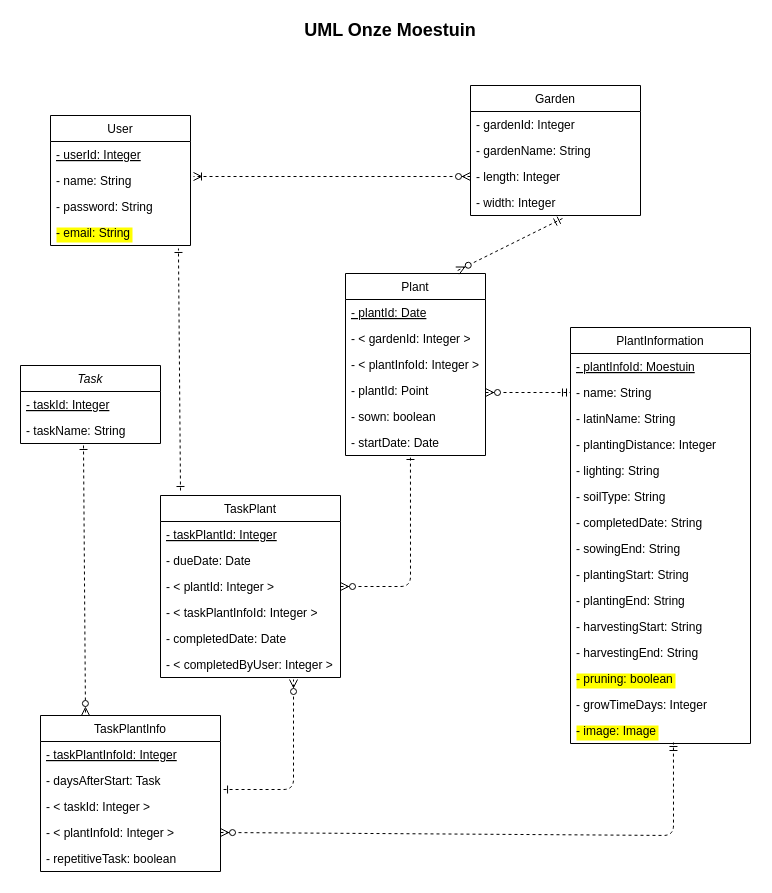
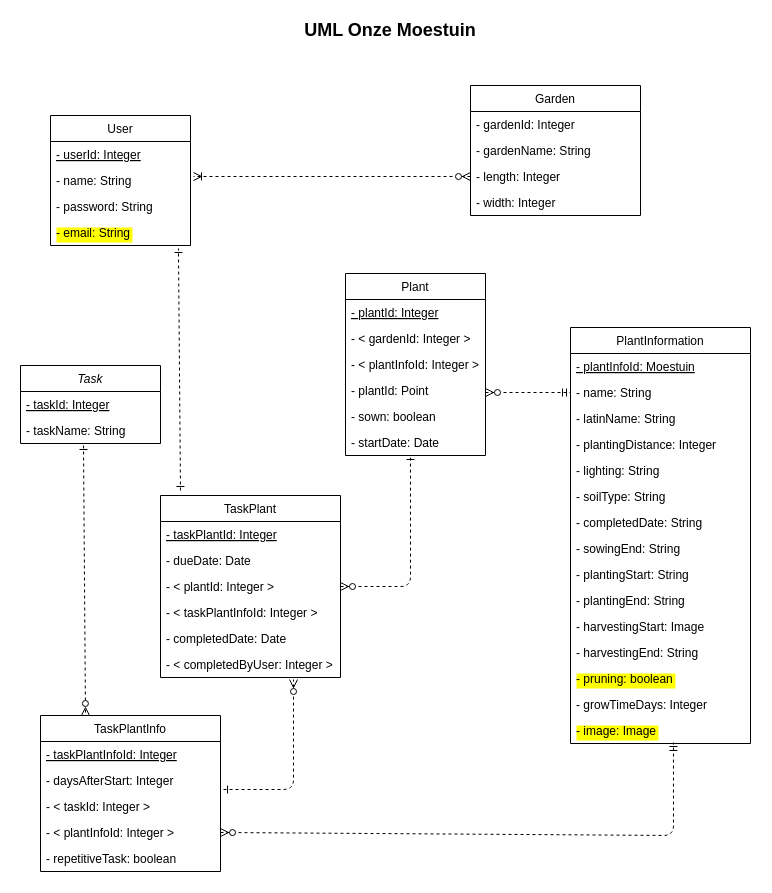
  <mxCell id="0" />
  <mxCell id="1" parent="0" />
  <mxCell id="2" value="User" style="swimlane;fontStyle=0;childLayout=stackLayout;horizontal=1;startSize=26;fillColor=none;horizontalStack=0;resizeParent=1;resizeParentMax=0;resizeLast=0;collapsible=1;marginBottom=0;" parent="1" vertex="1"><mxGeometry x="50" y="115" width="140" height="130" as="geometry" /></mxCell>
  <mxCell id="3" value="- userId: Integer" style="text;strokeColor=none;fillColor=none;align=left;verticalAlign=top;spacingLeft=4;spacingRight=4;overflow=hidden;rotatable=0;points=[[0,0.5],[1,0.5]];portConstraint=eastwest;fontStyle=4" parent="2" vertex="1"><mxGeometry y="26" width="140" height="26" as="geometry" /></mxCell>
  <mxCell id="4" value="- name: String" style="text;strokeColor=none;fillColor=none;align=left;verticalAlign=top;spacingLeft=4;spacingRight=4;overflow=hidden;rotatable=0;points=[[0,0.5],[1,0.5]];portConstraint=eastwest;" parent="2" vertex="1"><mxGeometry y="52" width="140" height="26" as="geometry" /></mxCell>
  <mxCell id="5" value="- password: String" style="text;strokeColor=none;fillColor=none;align=left;verticalAlign=top;spacingLeft=4;spacingRight=4;overflow=hidden;rotatable=0;points=[[0,0.5],[1,0.5]];portConstraint=eastwest;" parent="2" vertex="1"><mxGeometry y="78" width="140" height="26" as="geometry" /></mxCell>
  <mxCell id="6" value="- email: String" style="text;strokeColor=none;fillColor=none;align=left;verticalAlign=top;spacingLeft=4;spacingRight=4;overflow=hidden;rotatable=0;points=[[0,0.5],[1,0.5]];portConstraint=eastwest;labelBackgroundColor=#FFFF00;" parent="2" vertex="1"><mxGeometry y="104" width="140" height="26" as="geometry" /></mxCell>
  <mxCell id="7" value="Garden" style="swimlane;fontStyle=0;childLayout=stackLayout;horizontal=1;startSize=26;fillColor=none;horizontalStack=0;resizeParent=1;resizeParentMax=0;resizeLast=0;collapsible=1;marginBottom=0;resizeHeight=1;resizeWidth=1;" parent="1" vertex="1"><mxGeometry x="470" y="85" width="170" height="130" as="geometry"><mxRectangle x="480" y="150" width="70" height="26" as="alternateBounds" /></mxGeometry></mxCell>
  <mxCell id="8" value="- gardenId: Integer" style="text;strokeColor=none;fillColor=none;align=left;verticalAlign=top;spacingLeft=4;spacingRight=4;overflow=hidden;rotatable=0;points=[[0,0.5],[1,0.5]];portConstraint=eastwest;" parent="7" vertex="1"><mxGeometry y="26" width="170" height="26" as="geometry" /></mxCell>
  <mxCell id="9" value="- gardenName: String" style="text;strokeColor=none;fillColor=none;align=left;verticalAlign=top;spacingLeft=4;spacingRight=4;overflow=hidden;rotatable=0;points=[[0,0.5],[1,0.5]];portConstraint=eastwest;" parent="7" vertex="1"><mxGeometry y="52" width="170" height="26" as="geometry" /></mxCell>
  <mxCell id="10" value="- length: Integer" style="text;strokeColor=none;fillColor=none;align=left;verticalAlign=top;spacingLeft=4;spacingRight=4;overflow=hidden;rotatable=0;points=[[0,0.5],[1,0.5]];portConstraint=eastwest;" parent="7" vertex="1"><mxGeometry y="78" width="170" height="26" as="geometry" /></mxCell>
  <mxCell id="11" value="- width: Integer" style="text;strokeColor=none;fillColor=none;align=left;verticalAlign=top;spacingLeft=4;spacingRight=4;overflow=hidden;rotatable=0;points=[[0,0.5],[1,0.5]];portConstraint=eastwest;" parent="7" vertex="1"><mxGeometry y="104" width="170" height="26" as="geometry" /></mxCell>
  <mxCell id="12" value="PlantInformation" style="swimlane;fontStyle=0;childLayout=stackLayout;horizontal=1;startSize=26;fillColor=none;horizontalStack=0;resizeParent=1;resizeParentMax=0;resizeLast=0;collapsible=1;marginBottom=0;" parent="1" vertex="1"><mxGeometry x="570" y="327" width="180" height="416" as="geometry" /></mxCell>
  <mxCell id="13" value="- plantInfoId: Moestuin" style="text;strokeColor=none;fillColor=none;align=left;verticalAlign=top;spacingLeft=4;spacingRight=4;overflow=hidden;rotatable=0;points=[[0,0.5],[1,0.5]];portConstraint=eastwest;fontStyle=4" parent="12" vertex="1"><mxGeometry y="26" width="180" height="26" as="geometry" /></mxCell>
  <mxCell id="14" value="- name: String" style="text;strokeColor=none;fillColor=none;align=left;verticalAlign=top;spacingLeft=4;spacingRight=4;overflow=hidden;rotatable=0;points=[[0,0.5],[1,0.5]];portConstraint=eastwest;" parent="12" vertex="1"><mxGeometry y="52" width="180" height="26" as="geometry" /></mxCell>
  <mxCell id="15" value="- latinName: String" style="text;strokeColor=none;fillColor=none;align=left;verticalAlign=top;spacingLeft=4;spacingRight=4;overflow=hidden;rotatable=0;points=[[0,0.5],[1,0.5]];portConstraint=eastwest;" parent="12" vertex="1"><mxGeometry y="78" width="180" height="26" as="geometry" /></mxCell>
  <mxCell id="16" value="- plantingDistance: Integer" style="text;strokeColor=none;fillColor=none;align=left;verticalAlign=top;spacingLeft=4;spacingRight=4;overflow=hidden;rotatable=0;points=[[0,0.5],[1,0.5]];portConstraint=eastwest;" parent="12" vertex="1"><mxGeometry y="104" width="180" height="26" as="geometry" /></mxCell>
  <mxCell id="17" value="- lighting: String" style="text;strokeColor=none;fillColor=none;align=left;verticalAlign=top;spacingLeft=4;spacingRight=4;overflow=hidden;rotatable=0;points=[[0,0.5],[1,0.5]];portConstraint=eastwest;" parent="12" vertex="1"><mxGeometry y="130" width="180" height="26" as="geometry" /></mxCell>
  <mxCell id="18" value="- soilType: String" style="text;strokeColor=none;fillColor=none;align=left;verticalAlign=top;spacingLeft=4;spacingRight=4;overflow=hidden;rotatable=0;points=[[0,0.5],[1,0.5]];portConstraint=eastwest;" parent="12" vertex="1"><mxGeometry y="156" width="180" height="26" as="geometry" /></mxCell>
  <mxCell id="19" value="- completedDate: String" style="text;strokeColor=none;fillColor=none;align=left;verticalAlign=top;spacingLeft=4;spacingRight=4;overflow=hidden;rotatable=0;points=[[0,0.5],[1,0.5]];portConstraint=eastwest;" parent="12" vertex="1"><mxGeometry y="182" width="180" height="26" as="geometry" /></mxCell>
  <mxCell id="20" value="- sowingEnd: String" style="text;strokeColor=none;fillColor=none;align=left;verticalAlign=top;spacingLeft=4;spacingRight=4;overflow=hidden;rotatable=0;points=[[0,0.5],[1,0.5]];portConstraint=eastwest;" parent="12" vertex="1"><mxGeometry y="208" width="180" height="26" as="geometry" /></mxCell>
  <mxCell id="21" value="- plantingStart: String" style="text;strokeColor=none;fillColor=none;align=left;verticalAlign=top;spacingLeft=4;spacingRight=4;overflow=hidden;rotatable=0;points=[[0,0.5],[1,0.5]];portConstraint=eastwest;" parent="12" vertex="1"><mxGeometry y="234" width="180" height="26" as="geometry" /></mxCell>
  <mxCell id="22" value="- plantingEnd: String" style="text;strokeColor=none;fillColor=none;align=left;verticalAlign=top;spacingLeft=4;spacingRight=4;overflow=hidden;rotatable=0;points=[[0,0.5],[1,0.5]];portConstraint=eastwest;" parent="12" vertex="1"><mxGeometry y="260" width="180" height="26" as="geometry" /></mxCell>
- <mxCell id="23" value="- harvestingStart: String" style="text;strokeColor=none;fillColor=none;align=left;verticalAlign=top;spacingLeft=4;spacingRight=4;overflow=hidden;rotatable=0;points=[[0,0.5],[1,0.5]];portConstraint=eastwest;" parent="12" vertex="1"><mxGeometry y="286" width="180" height="26" as="geometry" /></mxCell>
+ <mxCell id="23" value="- harvestingStart: Image" style="text;strokeColor=none;fillColor=none;align=left;verticalAlign=top;spacingLeft=4;spacingRight=4;overflow=hidden;rotatable=0;points=[[0,0.5],[1,0.5]];portConstraint=eastwest;" parent="12" vertex="1"><mxGeometry y="286" width="180" height="26" as="geometry" /></mxCell>
  <mxCell id="24" value="- harvestingEnd: String" style="text;strokeColor=none;fillColor=none;align=left;verticalAlign=top;spacingLeft=4;spacingRight=4;overflow=hidden;rotatable=0;points=[[0,0.5],[1,0.5]];portConstraint=eastwest;" parent="12" vertex="1"><mxGeometry y="312" width="180" height="26" as="geometry" /></mxCell>
  <mxCell id="25" value="- pruning: boolean" style="text;strokeColor=none;fillColor=none;align=left;verticalAlign=top;spacingLeft=4;spacingRight=4;overflow=hidden;rotatable=0;points=[[0,0.5],[1,0.5]];portConstraint=eastwest;labelBackgroundColor=#FFFF00;" parent="12" vertex="1"><mxGeometry y="338" width="180" height="26" as="geometry" /></mxCell>
  <mxCell id="26" value="- growTimeDays: Integer" style="text;strokeColor=none;fillColor=none;align=left;verticalAlign=top;spacingLeft=4;spacingRight=4;overflow=hidden;rotatable=0;points=[[0,0.5],[1,0.5]];portConstraint=eastwest;" parent="12" vertex="1"><mxGeometry y="364" width="180" height="26" as="geometry" /></mxCell>
  <mxCell id="27" value="- image: Image" style="text;strokeColor=none;fillColor=none;align=left;verticalAlign=top;spacingLeft=4;spacingRight=4;overflow=hidden;rotatable=0;points=[[0,0.5],[1,0.5]];portConstraint=eastwest;labelBackgroundColor=#FFFF00;" parent="12" vertex="1"><mxGeometry y="390" width="180" height="26" as="geometry" /></mxCell>
  <mxCell id="28" value="Plant" style="swimlane;fontStyle=0;childLayout=stackLayout;horizontal=1;startSize=26;fillColor=none;horizontalStack=0;resizeParent=1;resizeParentMax=0;resizeLast=0;collapsible=1;marginBottom=0;" parent="1" vertex="1"><mxGeometry x="345" y="273" width="140" height="182" as="geometry" /></mxCell>
- <mxCell id="29" value="- plantId: Date" style="text;strokeColor=none;fillColor=none;align=left;verticalAlign=top;spacingLeft=4;spacingRight=4;overflow=hidden;rotatable=0;points=[[0,0.5],[1,0.5]];portConstraint=eastwest;fontStyle=4" parent="28" vertex="1"><mxGeometry y="26" width="140" height="26" as="geometry" /></mxCell>
+ <mxCell id="29" value="- plantId: Integer" style="text;strokeColor=none;fillColor=none;align=left;verticalAlign=top;spacingLeft=4;spacingRight=4;overflow=hidden;rotatable=0;points=[[0,0.5],[1,0.5]];portConstraint=eastwest;fontStyle=4" parent="28" vertex="1"><mxGeometry y="26" width="140" height="26" as="geometry" /></mxCell>
  <mxCell id="30" value="- &lt; gardenId: Integer &gt;" style="text;strokeColor=none;fillColor=none;align=left;verticalAlign=top;spacingLeft=4;spacingRight=4;overflow=hidden;rotatable=0;points=[[0,0.5],[1,0.5]];portConstraint=eastwest;fontStyle=0" parent="28" vertex="1"><mxGeometry y="52" width="140" height="26" as="geometry" /></mxCell>
  <mxCell id="31" value="- &lt; plantInfoId: Integer &gt;" style="text;strokeColor=none;fillColor=none;align=left;verticalAlign=top;spacingLeft=4;spacingRight=4;overflow=hidden;rotatable=0;points=[[0,0.5],[1,0.5]];portConstraint=eastwest;" parent="28" vertex="1"><mxGeometry y="78" width="140" height="26" as="geometry" /></mxCell>
  <mxCell id="32" value="- plantId: Point" style="text;strokeColor=none;fillColor=none;align=left;verticalAlign=top;spacingLeft=4;spacingRight=4;overflow=hidden;rotatable=0;points=[[0,0.5],[1,0.5]];portConstraint=eastwest;" parent="28" vertex="1"><mxGeometry y="104" width="140" height="26" as="geometry" /></mxCell>
  <mxCell id="33" value="- sown: boolean" style="text;strokeColor=none;fillColor=none;align=left;verticalAlign=top;spacingLeft=4;spacingRight=4;overflow=hidden;rotatable=0;points=[[0,0.5],[1,0.5]];portConstraint=eastwest;" parent="28" vertex="1"><mxGeometry y="130" width="140" height="26" as="geometry" /></mxCell>
  <mxCell id="34" value="- startDate: Date" style="text;strokeColor=none;fillColor=none;align=left;verticalAlign=top;spacingLeft=4;spacingRight=4;overflow=hidden;rotatable=0;points=[[0,0.5],[1,0.5]];portConstraint=eastwest;" parent="28" vertex="1"><mxGeometry y="156" width="140" height="26" as="geometry" /></mxCell>
  <mxCell id="35" value="TaskPlant" style="swimlane;fontStyle=0;childLayout=stackLayout;horizontal=1;startSize=26;fillColor=none;horizontalStack=0;resizeParent=1;resizeParentMax=0;resizeLast=0;collapsible=1;marginBottom=0;" parent="1" vertex="1"><mxGeometry x="160" y="495" width="180" height="182" as="geometry" /></mxCell>
  <mxCell id="36" value="- taskPlantId: Integer" style="text;strokeColor=none;fillColor=none;align=left;verticalAlign=top;spacingLeft=4;spacingRight=4;overflow=hidden;rotatable=0;points=[[0,0.5],[1,0.5]];portConstraint=eastwest;fontStyle=4" parent="35" vertex="1"><mxGeometry y="26" width="180" height="26" as="geometry" /></mxCell>
  <mxCell id="37" value="- dueDate: Date" style="text;strokeColor=none;fillColor=none;align=left;verticalAlign=top;spacingLeft=4;spacingRight=4;overflow=hidden;rotatable=0;points=[[0,0.5],[1,0.5]];portConstraint=eastwest;" parent="35" vertex="1"><mxGeometry y="52" width="180" height="26" as="geometry" /></mxCell>
  <mxCell id="38" value="- &lt; plantId: Integer &gt;" style="text;strokeColor=none;fillColor=none;align=left;verticalAlign=top;spacingLeft=4;spacingRight=4;overflow=hidden;rotatable=0;points=[[0,0.5],[1,0.5]];portConstraint=eastwest;" vertex="1" parent="35"><mxGeometry y="78" width="180" height="26" as="geometry" /></mxCell>
  <mxCell id="39" value="- &lt; taskPlantInfoId: Integer &gt;" style="text;strokeColor=none;fillColor=none;align=left;verticalAlign=top;spacingLeft=4;spacingRight=4;overflow=hidden;rotatable=0;points=[[0,0.5],[1,0.5]];portConstraint=eastwest;" vertex="1" parent="35"><mxGeometry y="104" width="180" height="26" as="geometry" /></mxCell>
  <mxCell id="40" value="- completedDate: Date" style="text;strokeColor=none;fillColor=none;align=left;verticalAlign=top;spacingLeft=4;spacingRight=4;overflow=hidden;rotatable=0;points=[[0,0.5],[1,0.5]];portConstraint=eastwest;" vertex="1" parent="35"><mxGeometry y="130" width="180" height="26" as="geometry" /></mxCell>
  <mxCell id="41" value="- &lt; completedByUser: Integer &gt;" style="text;strokeColor=none;fillColor=none;align=left;verticalAlign=top;spacingLeft=4;spacingRight=4;overflow=hidden;rotatable=0;points=[[0,0.5],[1,0.5]];portConstraint=eastwest;" vertex="1" parent="35"><mxGeometry y="156" width="180" height="26" as="geometry" /></mxCell>
  <mxCell id="42" value="TaskPlantInfo" style="swimlane;fontStyle=0;childLayout=stackLayout;horizontal=1;startSize=26;fillColor=none;horizontalStack=0;resizeParent=1;resizeParentMax=0;resizeLast=0;collapsible=1;marginBottom=0;labelBackgroundColor=none;" parent="1" vertex="1"><mxGeometry x="40" y="715" width="180" height="156" as="geometry" /></mxCell>
  <mxCell id="43" value="- taskPlantInfoId: Integer" style="text;strokeColor=none;fillColor=none;align=left;verticalAlign=top;spacingLeft=4;spacingRight=4;overflow=hidden;rotatable=0;points=[[0,0.5],[1,0.5]];portConstraint=eastwest;fontStyle=4" parent="42" vertex="1"><mxGeometry y="26" width="180" height="26" as="geometry" /></mxCell>
- <mxCell id="44" value="- daysAfterStart: Task" style="text;strokeColor=none;fillColor=none;align=left;verticalAlign=top;spacingLeft=4;spacingRight=4;overflow=hidden;rotatable=0;points=[[0,0.5],[1,0.5]];portConstraint=eastwest;" vertex="1" parent="42"><mxGeometry y="52" width="180" height="26" as="geometry" /></mxCell>
+ <mxCell id="44" value="- daysAfterStart: Integer" style="text;strokeColor=none;fillColor=none;align=left;verticalAlign=top;spacingLeft=4;spacingRight=4;overflow=hidden;rotatable=0;points=[[0,0.5],[1,0.5]];portConstraint=eastwest;" vertex="1" parent="42"><mxGeometry y="52" width="180" height="26" as="geometry" /></mxCell>
  <mxCell id="45" value="- &lt; taskId: Integer &gt;" style="text;strokeColor=none;fillColor=none;align=left;verticalAlign=top;spacingLeft=4;spacingRight=4;overflow=hidden;rotatable=0;points=[[0,0.5],[1,0.5]];portConstraint=eastwest;" vertex="1" parent="42"><mxGeometry y="78" width="180" height="26" as="geometry" /></mxCell>
  <mxCell id="46" value="- &lt; plantInfoId: Integer &gt;" style="text;strokeColor=none;fillColor=none;align=left;verticalAlign=top;spacingLeft=4;spacingRight=4;overflow=hidden;rotatable=0;points=[[0,0.5],[1,0.5]];portConstraint=eastwest;" vertex="1" parent="42"><mxGeometry y="104" width="180" height="26" as="geometry" /></mxCell>
  <mxCell id="47" value="- repetitiveTask: boolean" style="text;strokeColor=none;fillColor=none;align=left;verticalAlign=top;spacingLeft=4;spacingRight=4;overflow=hidden;rotatable=0;points=[[0,0.5],[1,0.5]];portConstraint=eastwest;" vertex="1" parent="42"><mxGeometry y="130" width="180" height="26" as="geometry" /></mxCell>
  <mxCell id="48" value="" style="fontSize=12;html=1;endArrow=ERoneToMany;startArrow=ERzeroToMany;exitX=0;exitY=0.5;exitDx=0;exitDy=0;dashed=1;" parent="1" source="10" edge="1"><mxGeometry width="100" height="100" relative="1" as="geometry"><mxPoint x="330" y="205" as="sourcePoint" /><mxPoint x="193" y="176" as="targetPoint" /></mxGeometry></mxCell>
- <mxCell id="49" value="" style="fontSize=12;html=1;endArrow=ERzeroToMany;startArrow=ERmandOne;exitX=0.541;exitY=1.115;exitDx=0;exitDy=0;exitPerimeter=0;dashed=1;rounded=0;entryX=0.8;entryY=-0.016;entryDx=0;entryDy=0;entryPerimeter=0;" parent="1" source="11" target="28" edge="1"><mxGeometry width="100" height="100" relative="1" as="geometry"><mxPoint x="250" y="315" as="sourcePoint" /><mxPoint x="500" y="285" as="targetPoint" /><Array as="points" /></mxGeometry></mxCell>
  <mxCell id="50" value="" style="fontSize=12;html=1;endArrow=ERmandOne;dashed=1;startArrow=ERzeroToMany;startFill=1;entryX=0;entryY=0.5;entryDx=0;entryDy=0;" parent="1" target="14" edge="1"><mxGeometry width="100" height="100" relative="1" as="geometry"><mxPoint x="485" y="392" as="sourcePoint" /><mxPoint x="570" y="489" as="targetPoint" /></mxGeometry></mxCell>
  <mxCell id="51" value="" style="fontSize=12;html=1;endArrow=ERmandOne;exitX=1;exitY=0.5;exitDx=0;exitDy=0;dashed=1;startArrow=ERzeroToMany;startFill=1;entryX=0.572;entryY=0.962;entryDx=0;entryDy=0;entryPerimeter=0;" parent="1" source="46" edge="1" target="27"><mxGeometry width="100" height="100" relative="1" as="geometry"><mxPoint x="360" y="665" as="sourcePoint" /><mxPoint x="567" y="604" as="targetPoint" /><Array as="points"><mxPoint x="673" y="835" /></Array></mxGeometry></mxCell>
  <mxCell id="52" value="" style="fontSize=12;html=1;endArrow=ERone;endFill=1;dashed=1;entryX=0.464;entryY=1;entryDx=0;entryDy=0;entryPerimeter=0;startArrow=ERzeroToMany;startFill=1;" parent="1" source="35" target="34" edge="1"><mxGeometry width="100" height="100" relative="1" as="geometry"><mxPoint x="340" y="815" as="sourcePoint" /><mxPoint x="420" y="485" as="targetPoint" /><Array as="points"><mxPoint x="410" y="586" /></Array></mxGeometry></mxCell>
  <mxCell id="53" value="Task" style="swimlane;fontStyle=2;childLayout=stackLayout;horizontal=1;startSize=26;fillColor=none;horizontalStack=0;resizeParent=1;resizeParentMax=0;resizeLast=0;collapsible=1;marginBottom=0;labelBackgroundColor=none;" parent="1" vertex="1"><mxGeometry x="20" y="365" width="140" height="78" as="geometry" /></mxCell>
  <mxCell id="54" value="- taskId: Integer" style="text;strokeColor=none;fillColor=none;align=left;verticalAlign=top;spacingLeft=4;spacingRight=4;overflow=hidden;rotatable=0;points=[[0,0.5],[1,0.5]];portConstraint=eastwest;fontStyle=4" parent="53" vertex="1"><mxGeometry y="26" width="140" height="26" as="geometry" /></mxCell>
  <mxCell id="55" value="- taskName: String" style="text;strokeColor=none;fillColor=none;align=left;verticalAlign=top;spacingLeft=4;spacingRight=4;overflow=hidden;rotatable=0;points=[[0,0.5],[1,0.5]];portConstraint=eastwest;" parent="53" vertex="1"><mxGeometry y="52" width="140" height="26" as="geometry" /></mxCell>
  <mxCell id="56" value="&lt;b style=&quot;font-size: 18px;&quot;&gt;UML Onze Moestuin&lt;/b&gt;" style="text;html=1;strokeColor=none;fillColor=none;align=center;verticalAlign=middle;whiteSpace=wrap;rounded=0;labelBackgroundColor=none;fontSize=18;" parent="1" vertex="1"><mxGeometry x="245" y="20" width="290" height="20" as="geometry" /></mxCell>
  <mxCell id="57" value="" style="fontSize=12;html=1;endArrow=ERzeroToMany;startArrow=ERone;entryX=0.25;entryY=0;entryDx=0;entryDy=0;exitX=0.45;exitY=1.077;exitDx=0;exitDy=0;exitPerimeter=0;dashed=1;startFill=0;" edge="1" parent="1" source="55" target="42"><mxGeometry width="100" height="100" relative="1" as="geometry"><mxPoint x="80" y="555" as="sourcePoint" /><mxPoint x="180" y="455" as="targetPoint" /></mxGeometry></mxCell>
  <mxCell id="58" value="" style="fontSize=12;html=1;endArrow=ERone;endFill=1;dashed=1;entryX=0.914;entryY=1.115;entryDx=0;entryDy=0;entryPerimeter=0;startArrow=ERone;startFill=0;" edge="1" parent="1" target="6"><mxGeometry width="100" height="100" relative="1" as="geometry"><mxPoint x="180" y="490" as="sourcePoint" /><mxPoint x="130" y="255" as="targetPoint" /></mxGeometry></mxCell>
  <mxCell id="59" value="" style="fontSize=12;html=1;endArrow=ERzeroToMany;startArrow=ERone;dashed=1;entryX=0.739;entryY=1.077;entryDx=0;entryDy=0;entryPerimeter=0;exitX=1.017;exitY=-0.154;exitDx=0;exitDy=0;exitPerimeter=0;startFill=0;" edge="1" parent="1" source="45" target="41"><mxGeometry width="100" height="100" relative="1" as="geometry"><mxPoint x="260" y="805" as="sourcePoint" /><mxPoint x="360" y="705" as="targetPoint" /><Array as="points"><mxPoint x="293" y="789" /></Array></mxGeometry></mxCell>
